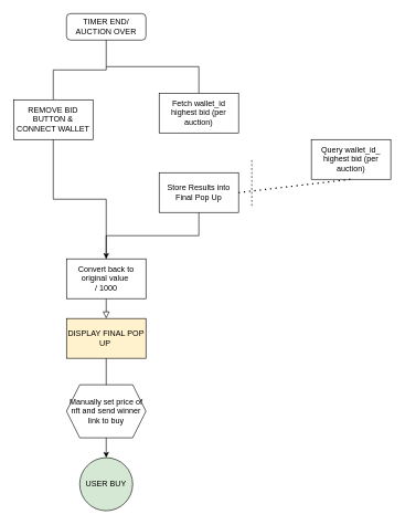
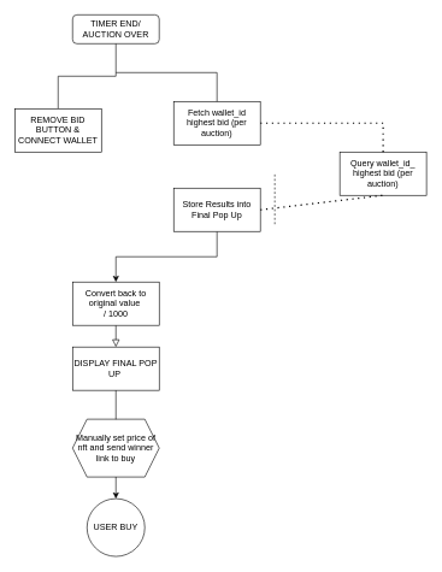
  <mxCell id="0" />
  <mxCell id="1" parent="0" />
  <mxCell id="2" value="" style="rounded=0;html=1;jettySize=auto;orthogonalLoop=1;fontSize=11;endArrow=block;endFill=0;endSize=8;strokeWidth=1;shadow=0;labelBackgroundColor=none;edgeStyle=orthogonalEdgeStyle;startArrow=none;" parent="1" source="16" edge="1"><mxGeometry relative="1" as="geometry"><mxPoint x="160" y="480" as="targetPoint" /></mxGeometry></mxCell>
  <mxCell id="3" value="TIMER END/ AUCTION OVER" style="rounded=1;whiteSpace=wrap;html=1;fontSize=12;glass=0;strokeWidth=1;shadow=0;" parent="1" vertex="1"><mxGeometry x="100" y="20" width="120" height="40" as="geometry" /></mxCell>
  <mxCell id="4" value="Query wallet_id_&lt;br&gt;highest bid (per auction)" style="rounded=0;whiteSpace=wrap;html=1;" vertex="1" parent="1"><mxGeometry x="470" y="210" width="120" height="60" as="geometry" /></mxCell>
  <mxCell id="5" value="" style="endArrow=none;dashed=1;html=1;rounded=0;" edge="1" parent="1"><mxGeometry width="50" height="50" relative="1" as="geometry"><mxPoint x="380" y="310" as="sourcePoint" /><mxPoint x="380" y="240" as="targetPoint" /></mxGeometry></mxCell>
  <mxCell id="6" style="edgeStyle=orthogonalEdgeStyle;rounded=0;orthogonalLoop=1;jettySize=auto;html=1;exitX=0.5;exitY=1;exitDx=0;exitDy=0;" edge="1" parent="1" source="7" target="16"><mxGeometry relative="1" as="geometry" /></mxCell>
  <mxCell id="7" value="Store Results into Final Pop Up" style="rounded=0;whiteSpace=wrap;html=1;" vertex="1" parent="1"><mxGeometry x="240" y="260" width="120" height="60" as="geometry" /></mxCell>
  <mxCell id="8" value="Fetch wallet_id highest bid (per auction)" style="rounded=0;whiteSpace=wrap;html=1;" vertex="1" parent="1"><mxGeometry x="240" y="140" width="120" height="60" as="geometry" /></mxCell>
  <mxCell id="9" value="" style="endArrow=none;dashed=1;html=1;dashPattern=1 3;strokeWidth=2;rounded=0;entryX=0.5;entryY=1;entryDx=0;entryDy=0;exitX=1;exitY=0.5;exitDx=0;exitDy=0;" edge="1" parent="1" source="7" target="4"><mxGeometry width="50" height="50" relative="1" as="geometry"><mxPoint x="330" y="280" as="sourcePoint" /><mxPoint x="380" y="230" as="targetPoint" /></mxGeometry></mxCell>
  <mxCell id="10" value="" style="rounded=0;html=1;jettySize=auto;orthogonalLoop=1;fontSize=11;endArrow=none;endFill=0;endSize=8;strokeWidth=1;shadow=0;labelBackgroundColor=none;edgeStyle=orthogonalEdgeStyle;" edge="1" parent="1" source="3" target="11"><mxGeometry relative="1" as="geometry"><mxPoint x="160" y="60" as="sourcePoint" /><mxPoint x="160" y="480" as="targetPoint" /></mxGeometry></mxCell>
  <mxCell id="11" value="REMOVE BID BUTTON &amp;amp; CONNECT WALLET" style="rounded=0;whiteSpace=wrap;html=1;" vertex="1" parent="1"><mxGeometry x="20" y="150" width="120" height="60" as="geometry" /></mxCell>
  <mxCell id="12" value="" style="endArrow=none;html=1;rounded=0;exitX=0.5;exitY=0;exitDx=0;exitDy=0;" edge="1" parent="1" source="8"><mxGeometry width="50" height="50" relative="1" as="geometry"><mxPoint x="200" y="160" as="sourcePoint" /><mxPoint x="160" y="100" as="targetPoint" /><Array as="points"><mxPoint x="300" y="100" /></Array></mxGeometry></mxCell>
- <mxCell id="14" value="USER BUY" style="ellipse;whiteSpace=wrap;html=1;aspect=fixed;fillColor=#d5e8d4;" vertex="1" parent="1"><mxGeometry x="120" y="690" width="80" height="80" as="geometry" /></mxCell>
- <mxCell id="15" value="" style="rounded=0;html=1;jettySize=auto;orthogonalLoop=1;fontSize=11;endArrow=none;endFill=0;endSize=8;strokeWidth=1;shadow=0;labelBackgroundColor=none;edgeStyle=orthogonalEdgeStyle;startArrow=none;" edge="1" parent="1" source="11" target="16"><mxGeometry relative="1" as="geometry"><mxPoint x="110" y="170" as="sourcePoint" /><mxPoint x="160" y="480" as="targetPoint" /></mxGeometry></mxCell>
+ <mxCell id="13" value="" style="endArrow=none;dashed=1;html=1;dashPattern=1 3;strokeWidth=2;rounded=0;entryX=0.5;entryY=0;entryDx=0;entryDy=0;exitX=1;exitY=0.5;exitDx=0;exitDy=0;" edge="1" parent="1" source="8" target="4"><mxGeometry width="50" height="50" relative="1" as="geometry"><mxPoint x="400" y="200" as="sourcePoint" /><mxPoint x="530" y="140" as="targetPoint" /><Array as="points"><mxPoint x="530" y="170" /></Array></mxGeometry></mxCell>
+ <mxCell id="14" value="USER BUY" style="ellipse;whiteSpace=wrap;html=1;aspect=fixed;" vertex="1" parent="1"><mxGeometry x="120" y="690" width="80" height="80" as="geometry" /></mxCell>
  <mxCell id="16" value="Convert back to original value&amp;nbsp;&lt;br&gt;/ 1000" style="rounded=0;whiteSpace=wrap;html=1;" vertex="1" parent="1"><mxGeometry x="100" y="390" width="120" height="60" as="geometry" /></mxCell>
- <mxCell id="17" value="DISPLAY FINAL POP UP&amp;nbsp;" style="rounded=0;whiteSpace=wrap;html=1;fillColor=#fff2cc;" vertex="1" parent="1"><mxGeometry x="100" y="480" width="120" height="60" as="geometry" /></mxCell>
+ <mxCell id="17" value="DISPLAY FINAL POP UP&amp;nbsp;" style="rounded=0;whiteSpace=wrap;html=1;" vertex="1" parent="1"><mxGeometry x="100" y="480" width="120" height="60" as="geometry" /></mxCell>
  <mxCell id="18" value="" style="endArrow=classic;html=1;rounded=0;exitX=0.5;exitY=1;exitDx=0;exitDy=0;entryX=0.5;entryY=0;entryDx=0;entryDy=0;" edge="1" parent="1" source="17" target="14"><mxGeometry width="50" height="50" relative="1" as="geometry"><mxPoint x="135" y="590" as="sourcePoint" /><mxPoint x="170" y="560" as="targetPoint" /></mxGeometry></mxCell>
  <mxCell id="19" value="Manually set price of nft and send winner link to buy" style="shape=hexagon;perimeter=hexagonPerimeter2;whiteSpace=wrap;html=1;fixedSize=1;" vertex="1" parent="1"><mxGeometry x="100" y="580" width="120" height="80" as="geometry" /></mxCell>
